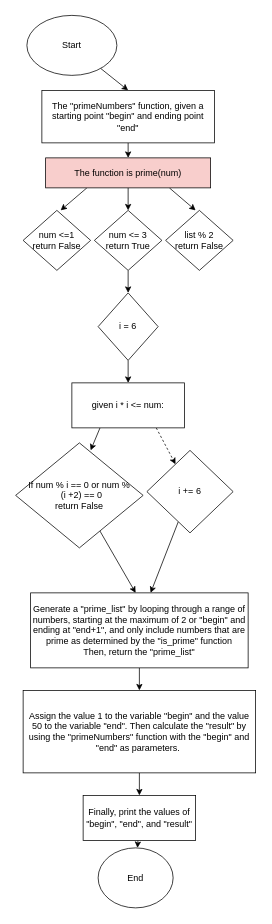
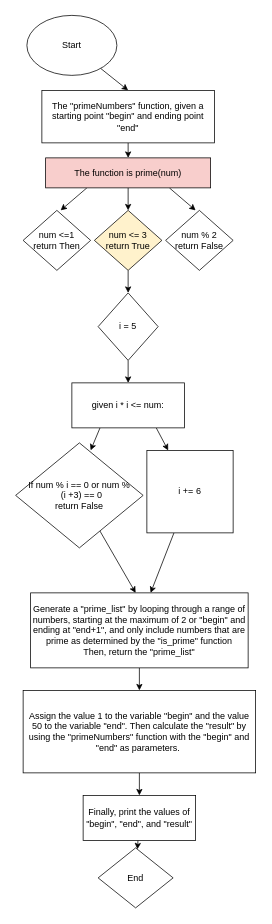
  <mxCell id="0" />
  <mxCell id="1" parent="0" />
  <mxCell id="2" style="edgeStyle=none;html=1;" edge="1" parent="1" source="3"><mxGeometry relative="1" as="geometry"><mxPoint x="170" y="120" as="targetPoint" /></mxGeometry></mxCell>
  <mxCell id="3" value="Start" style="ellipse;whiteSpace=wrap;html=1;" vertex="1" parent="1"><mxGeometry x="35" y="20" width="120" height="80" as="geometry" /></mxCell>
  <mxCell id="4" style="edgeStyle=none;html=1;" edge="1" parent="1" source="5"><mxGeometry relative="1" as="geometry"><mxPoint x="170" y="210" as="targetPoint" /></mxGeometry></mxCell>
  <mxCell id="5" value="The &quot;primeNumbers&quot; function, given a starting point &quot;begin&quot; and ending point &quot;end&quot;" style="rounded=0;whiteSpace=wrap;html=1;" vertex="1" parent="1"><mxGeometry x="55" y="120" width="230" height="70" as="geometry" /></mxCell>
  <mxCell id="6" style="edgeStyle=none;html=1;" edge="1" parent="1" source="9"><mxGeometry relative="1" as="geometry"><mxPoint x="170" y="280" as="targetPoint" /></mxGeometry></mxCell>
  <mxCell id="7" style="edgeStyle=none;html=1;exitX=0.25;exitY=1;exitDx=0;exitDy=0;" edge="1" parent="1" source="9"><mxGeometry relative="1" as="geometry"><mxPoint x="80" y="280" as="targetPoint" /></mxGeometry></mxCell>
  <mxCell id="8" style="edgeStyle=none;html=1;exitX=0.75;exitY=1;exitDx=0;exitDy=0;" edge="1" parent="1" source="9"><mxGeometry relative="1" as="geometry"><mxPoint x="260" y="280" as="targetPoint" /></mxGeometry></mxCell>
  <mxCell id="9" value="&amp;nbsp;The function is prime(num)&amp;nbsp;" style="rounded=0;whiteSpace=wrap;html=1;fillColor=#f8cecc;" vertex="1" parent="1"><mxGeometry x="60" y="210" width="220" height="40" as="geometry" /></mxCell>
- <mxCell id="10" value="num &amp;lt;=1&lt;br&gt;return False" style="rhombus;whiteSpace=wrap;html=1;" vertex="1" parent="1"><mxGeometry x="30" y="280" width="90" height="80" as="geometry" /></mxCell>
+ <mxCell id="10" value="num &amp;lt;=1&lt;br&gt;return Then" style="rhombus;whiteSpace=wrap;html=1;" vertex="1" parent="1"><mxGeometry x="30" y="280" width="90" height="80" as="geometry" /></mxCell>
  <mxCell id="11" style="edgeStyle=none;html=1;" edge="1" parent="1" source="12"><mxGeometry relative="1" as="geometry"><mxPoint x="170" y="390" as="targetPoint" /></mxGeometry></mxCell>
- <mxCell id="12" value="num &amp;lt;= 3&lt;br&gt;return True" style="rhombus;whiteSpace=wrap;html=1;" vertex="1" parent="1"><mxGeometry x="125" y="280" width="90" height="80" as="geometry" /></mxCell>
- <mxCell id="13" value="list % 2&lt;br&gt;return False" style="rhombus;whiteSpace=wrap;html=1;" vertex="1" parent="1"><mxGeometry x="220" y="280" width="90" height="80" as="geometry" /></mxCell>
+ <mxCell id="12" value="num &amp;lt;= 3&lt;br&gt;return True" style="rhombus;whiteSpace=wrap;html=1;fillColor=#fff2cc;" vertex="1" parent="1"><mxGeometry x="125" y="280" width="90" height="80" as="geometry" /></mxCell>
+ <mxCell id="13" value="num % 2&lt;br&gt;return False" style="rhombus;whiteSpace=wrap;html=1;" vertex="1" parent="1"><mxGeometry x="220" y="280" width="90" height="80" as="geometry" /></mxCell>
  <mxCell id="14" style="edgeStyle=none;html=1;" edge="1" parent="1" source="15"><mxGeometry relative="1" as="geometry"><mxPoint x="170" y="510" as="targetPoint" /></mxGeometry></mxCell>
- <mxCell id="15" value="i = 6" style="rhombus;whiteSpace=wrap;html=1;" vertex="1" parent="1"><mxGeometry x="130" y="390" width="80" height="90" as="geometry" /></mxCell>
+ <mxCell id="15" value="i = 5" style="rhombus;whiteSpace=wrap;html=1;" vertex="1" parent="1"><mxGeometry x="130" y="390" width="80" height="90" as="geometry" /></mxCell>
  <mxCell id="16" style="edgeStyle=none;html=1;exitX=0.25;exitY=1;exitDx=0;exitDy=0;" edge="1" parent="1" source="18"><mxGeometry relative="1" as="geometry"><mxPoint x="120" y="600" as="targetPoint" /></mxGeometry></mxCell>
- <mxCell id="17" style="edgeStyle=none;html=1;exitX=0.75;exitY=1;exitDx=0;exitDy=0;dashed=1;" edge="1" parent="1" source="18" target="22"><mxGeometry relative="1" as="geometry"><mxPoint x="220" y="600" as="targetPoint" /></mxGeometry></mxCell>
+ <mxCell id="17" style="edgeStyle=none;html=1;exitX=0.75;exitY=1;exitDx=0;exitDy=0;" edge="1" parent="1" source="18" target="22"><mxGeometry relative="1" as="geometry"><mxPoint x="220" y="600" as="targetPoint" /></mxGeometry></mxCell>
  <mxCell id="18" value="given i * i &amp;lt;= num:" style="rounded=0;whiteSpace=wrap;html=1;" vertex="1" parent="1"><mxGeometry x="95" y="510" width="150" height="60" as="geometry" /></mxCell>
  <mxCell id="19" style="edgeStyle=none;html=1;" edge="1" parent="1" source="20"><mxGeometry relative="1" as="geometry"><mxPoint x="180" y="790" as="targetPoint" /></mxGeometry></mxCell>
- <mxCell id="20" value="If num % i == 0 or num %&lt;br&gt;&amp;nbsp; (i +2) == 0&lt;br&gt;return False" style="rhombus;whiteSpace=wrap;html=1;" vertex="1" parent="1"><mxGeometry x="20" y="590" width="170" height="140" as="geometry" /></mxCell>
+ <mxCell id="20" value="If num % i == 0 or num %&lt;br&gt;&amp;nbsp; (i +3) == 0&lt;br&gt;return False" style="rhombus;whiteSpace=wrap;html=1;" vertex="1" parent="1"><mxGeometry x="20" y="590" width="170" height="140" as="geometry" /></mxCell>
  <mxCell id="21" style="edgeStyle=none;html=1;" edge="1" parent="1" source="22"><mxGeometry relative="1" as="geometry"><mxPoint x="200" y="790" as="targetPoint" /></mxGeometry></mxCell>
- <mxCell id="22" value="i += 6" style="rhombus;whiteSpace=wrap;html=1;" vertex="1" parent="1"><mxGeometry x="195" y="600" width="115" height="110" as="geometry" /></mxCell>
+ <mxCell id="22" value="i += 6" style="whiteSpace=wrap;html=1;rounded=0;" vertex="1" parent="1"><mxGeometry x="195" y="600" width="115" height="110" as="geometry" /></mxCell>
  <mxCell id="23" style="edgeStyle=none;html=1;" edge="1" parent="1" source="24" target="26"><mxGeometry relative="1" as="geometry"><mxPoint x="185" y="920" as="targetPoint" /></mxGeometry></mxCell>
  <mxCell id="24" value="Generate a &quot;prime_list&quot; by looping through a range of numbers, starting at the maximum of 2 or &quot;begin&quot; and ending at &quot;end+1&quot;, and only include numbers that are prime as determined by the &quot;is_prime&quot; function&lt;br&gt;Then, return the &quot;prime_list&quot;" style="rounded=0;whiteSpace=wrap;html=1;" vertex="1" parent="1"><mxGeometry x="40" y="790" width="290" height="100" as="geometry" /></mxCell>
  <mxCell id="25" style="edgeStyle=none;html=1;" edge="1" parent="1" source="26"><mxGeometry relative="1" as="geometry"><mxPoint x="185" y="1060" as="targetPoint" /></mxGeometry></mxCell>
  <mxCell id="26" value="Assign the value 1 to the variable &quot;begin&quot; and the value 50 to the variable &quot;end&quot;. Then calculate the &quot;result&quot; by using the &quot;primeNumbers&quot; function with the &quot;begin&quot; and &quot;end&quot; as parameters.&amp;nbsp;" style="rounded=0;whiteSpace=wrap;html=1;" vertex="1" parent="1"><mxGeometry x="30" y="920" width="310" height="110" as="geometry" /></mxCell>
  <mxCell id="27" style="edgeStyle=none;html=1;" edge="1" parent="1" source="28" target="29"><mxGeometry relative="1" as="geometry"><mxPoint x="185" y="1150" as="targetPoint" /></mxGeometry></mxCell>
  <mxCell id="28" value="Finally, print the values of &quot;begin&quot;, &quot;end&quot;, and &quot;result&quot;" style="rounded=0;whiteSpace=wrap;html=1;" vertex="1" parent="1"><mxGeometry x="110" y="1060" width="150" height="60" as="geometry" /></mxCell>
- <mxCell id="29" value="End" style="ellipse;whiteSpace=wrap;html=1;" vertex="1" parent="1"><mxGeometry x="130" y="1130" width="100" height="80" as="geometry" /></mxCell>
+ <mxCell id="29" value="End" style="rhombus;whiteSpace=wrap;html=1;" vertex="1" parent="1"><mxGeometry x="130" y="1130" width="100" height="80" as="geometry" /></mxCell>
